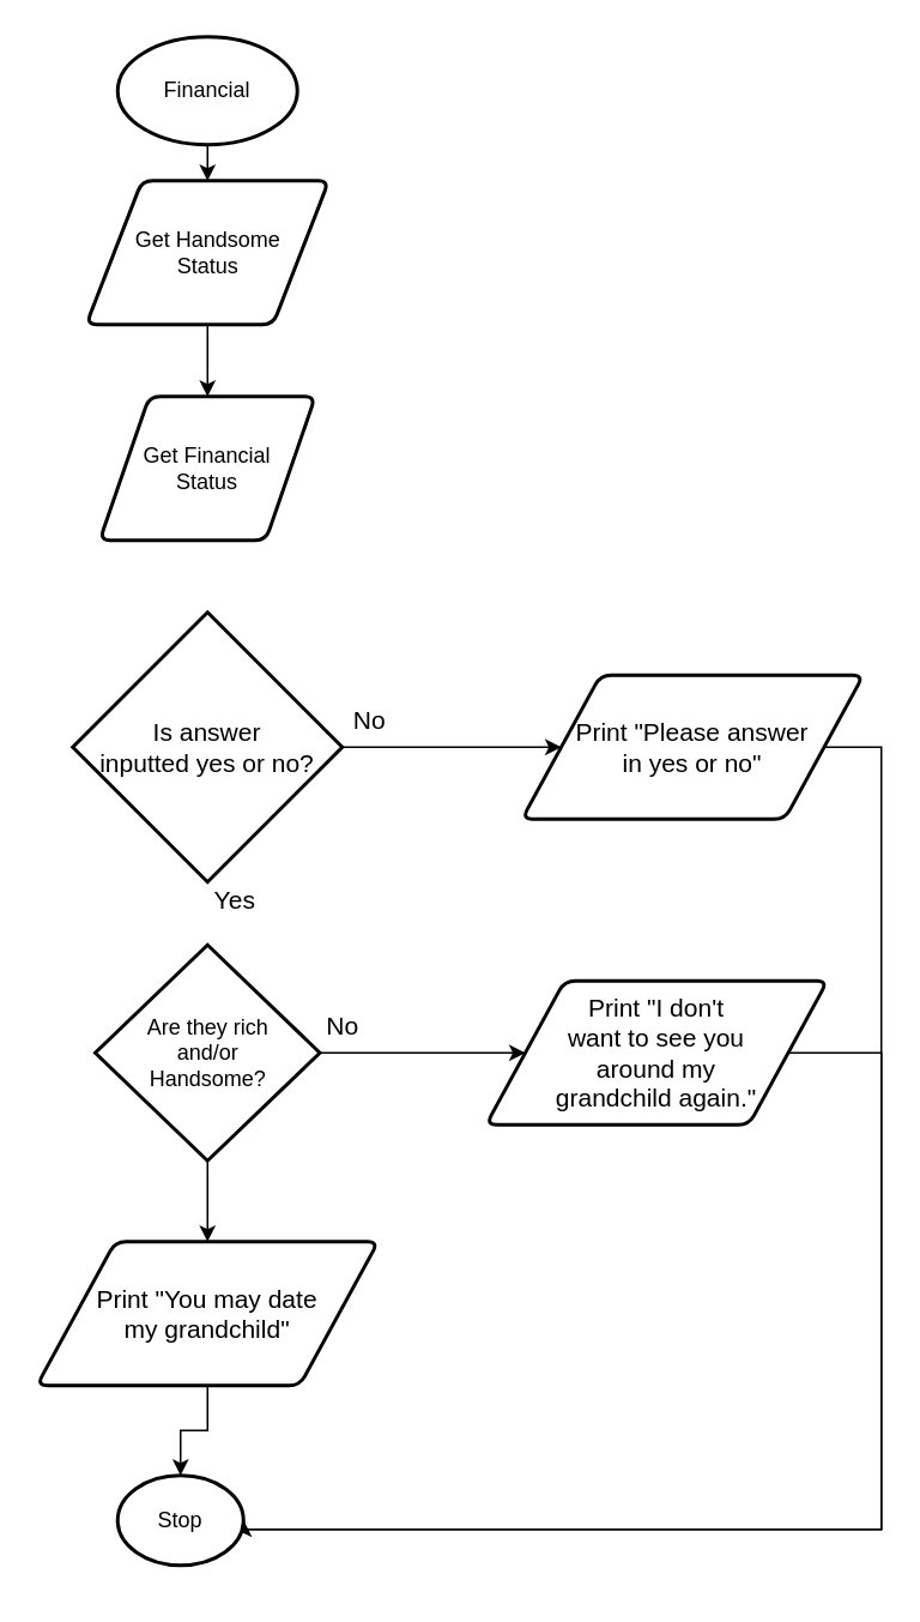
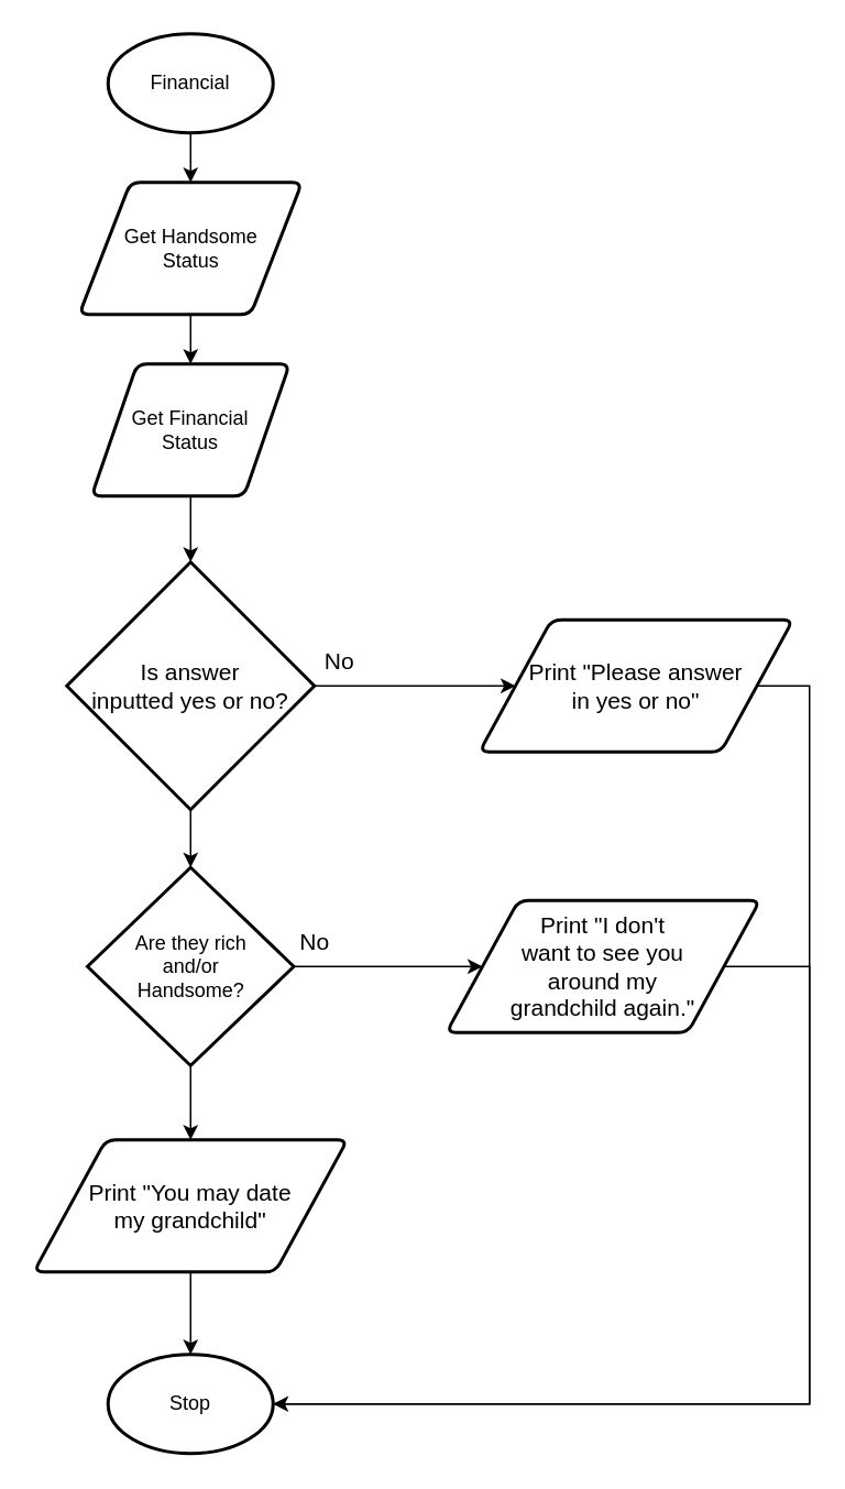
  <mxCell id="0" />
  <mxCell id="1" parent="0" />
  <mxCell id="2" style="edgeStyle=orthogonalEdgeStyle;html=1;entryX=0.5;entryY=0;entryDx=0;entryDy=0;" parent="1" source="3" target="5" edge="1"><mxGeometry relative="1" as="geometry" /></mxCell>
  <mxCell id="3" value="Financial" style="strokeWidth=2;html=1;shape=mxgraph.flowchart.start_1;whiteSpace=wrap;" parent="1" vertex="1"><mxGeometry x="65" y="20" width="100" height="60" as="geometry" /></mxCell>
  <mxCell id="4" style="edgeStyle=none;html=1;entryX=0.5;entryY=0;entryDx=0;entryDy=0;" edge="1" parent="1" source="5" target="7"><mxGeometry relative="1" as="geometry" /></mxCell>
- <mxCell id="5" value="Get Handsome&lt;br&gt;Status" style="shape=parallelogram;html=1;strokeWidth=2;perimeter=parallelogramPerimeter;whiteSpace=wrap;rounded=1;arcSize=12;size=0.23;" parent="1" vertex="1"><mxGeometry x="47.5" y="100" width="135" height="80" as="geometry" /></mxCell>
+ <mxCell id="5" value="Get Handsome&lt;br&gt;Status" style="shape=parallelogram;html=1;strokeWidth=2;perimeter=parallelogramPerimeter;whiteSpace=wrap;rounded=1;arcSize=12;size=0.23;" parent="1" vertex="1"><mxGeometry x="47.5" y="110" width="135" height="80" as="geometry" /></mxCell>
+ <mxCell id="6" style="edgeStyle=orthogonalEdgeStyle;rounded=0;html=1;entryX=0.5;entryY=0;entryDx=0;entryDy=0;entryPerimeter=0;fontSize=14;" edge="1" parent="1" source="7" target="16"><mxGeometry relative="1" as="geometry" /></mxCell>
  <mxCell id="7" value="Get Financial&lt;br&gt;Status" style="shape=parallelogram;html=1;strokeWidth=2;perimeter=parallelogramPerimeter;whiteSpace=wrap;rounded=1;arcSize=12;size=0.23;" vertex="1" parent="1"><mxGeometry x="55" y="220" width="120" height="80" as="geometry" /></mxCell>
  <mxCell id="8" style="edgeStyle=orthogonalEdgeStyle;rounded=0;html=1;fontSize=14;" edge="1" parent="1" source="10" target="12"><mxGeometry relative="1" as="geometry" /></mxCell>
  <mxCell id="9" style="edgeStyle=orthogonalEdgeStyle;rounded=0;html=1;entryX=0.5;entryY=0;entryDx=0;entryDy=0;fontSize=14;" edge="1" parent="1" source="10" target="22"><mxGeometry relative="1" as="geometry" /></mxCell>
  <mxCell id="10" value="Are they rich&lt;br&gt;and/or&lt;br&gt;Handsome?" style="strokeWidth=2;html=1;shape=mxgraph.flowchart.decision;whiteSpace=wrap;" vertex="1" parent="1"><mxGeometry x="52.5" y="525" width="125" height="120" as="geometry" /></mxCell>
  <mxCell id="11" style="edgeStyle=orthogonalEdgeStyle;rounded=0;html=1;entryX=1;entryY=0.5;entryDx=0;entryDy=0;entryPerimeter=0;fontSize=14;" edge="1" parent="1" source="12" target="23"><mxGeometry relative="1" as="geometry"><Array as="points"><mxPoint x="490" y="585" /><mxPoint x="490" y="850" /></Array></mxGeometry></mxCell>
  <mxCell id="12" value="Print &quot;I don't&lt;br&gt;want to see you&lt;br&gt;around my &lt;br&gt;grandchild again.&quot;" style="shape=parallelogram;html=1;strokeWidth=2;perimeter=parallelogramPerimeter;whiteSpace=wrap;rounded=1;arcSize=12;size=0.23;fontSize=14;" vertex="1" parent="1"><mxGeometry x="270" y="545" width="190" height="80" as="geometry" /></mxCell>
  <mxCell id="13" value="No" style="text;html=1;align=center;verticalAlign=middle;resizable=0;points=[];autosize=1;strokeColor=none;fillColor=none;fontSize=14;" vertex="1" parent="1"><mxGeometry x="190" y="390" width="30" height="20" as="geometry" /></mxCell>
+ <mxCell id="14" style="edgeStyle=orthogonalEdgeStyle;rounded=0;html=1;entryX=0.5;entryY=0;entryDx=0;entryDy=0;entryPerimeter=0;fontSize=14;" edge="1" parent="1" source="16" target="10"><mxGeometry relative="1" as="geometry" /></mxCell>
  <mxCell id="15" style="edgeStyle=orthogonalEdgeStyle;rounded=0;html=1;entryX=0;entryY=0.5;entryDx=0;entryDy=0;fontSize=14;" edge="1" parent="1" source="16" target="19"><mxGeometry relative="1" as="geometry" /></mxCell>
  <mxCell id="16" value="Is answer&lt;br&gt;inputted yes or no?" style="strokeWidth=2;html=1;shape=mxgraph.flowchart.decision;whiteSpace=wrap;fontSize=14;" vertex="1" parent="1"><mxGeometry x="40" y="340" width="150" height="150" as="geometry" /></mxCell>
- <mxCell id="17" value="Yes" style="text;html=1;align=center;verticalAlign=middle;resizable=0;points=[];autosize=1;strokeColor=none;fillColor=none;fontSize=14;" vertex="1" parent="1"><mxGeometry x="110" y="490" width="40" height="20" as="geometry" /></mxCell>
  <mxCell id="18" style="edgeStyle=orthogonalEdgeStyle;rounded=0;html=1;entryX=1;entryY=0.5;entryDx=0;entryDy=0;entryPerimeter=0;fontSize=14;" edge="1" parent="1" source="19" target="23"><mxGeometry relative="1" as="geometry"><Array as="points"><mxPoint x="490" y="415" /><mxPoint x="490" y="850" /></Array></mxGeometry></mxCell>
  <mxCell id="19" value="Print &quot;Please answer&lt;br&gt;in yes or no&quot;" style="shape=parallelogram;html=1;strokeWidth=2;perimeter=parallelogramPerimeter;whiteSpace=wrap;rounded=1;arcSize=12;size=0.23;fontSize=14;" vertex="1" parent="1"><mxGeometry x="290" y="375" width="190" height="80" as="geometry" /></mxCell>
  <mxCell id="20" value="No" style="text;html=1;align=center;verticalAlign=middle;resizable=0;points=[];autosize=1;strokeColor=none;fillColor=none;fontSize=14;" vertex="1" parent="1"><mxGeometry x="175" y="560" width="30" height="20" as="geometry" /></mxCell>
  <mxCell id="21" style="edgeStyle=orthogonalEdgeStyle;rounded=0;html=1;entryX=0.5;entryY=0;entryDx=0;entryDy=0;entryPerimeter=0;fontSize=14;" edge="1" parent="1" source="22" target="23"><mxGeometry relative="1" as="geometry" /></mxCell>
  <mxCell id="22" value="Print &quot;You may date&lt;br&gt;my grandchild&quot;" style="shape=parallelogram;html=1;strokeWidth=2;perimeter=parallelogramPerimeter;whiteSpace=wrap;rounded=1;arcSize=12;size=0.23;fontSize=14;" vertex="1" parent="1"><mxGeometry x="20" y="690" width="190" height="80" as="geometry" /></mxCell>
- <mxCell id="23" value="Stop" style="strokeWidth=2;html=1;shape=mxgraph.flowchart.start_1;whiteSpace=wrap;" vertex="1" parent="1"><mxGeometry x="65" y="820" width="70" height="50" as="geometry" /></mxCell>
+ <mxCell id="23" value="Stop" style="strokeWidth=2;html=1;shape=mxgraph.flowchart.start_1;whiteSpace=wrap;" vertex="1" parent="1"><mxGeometry x="65" y="820" width="100" height="60" as="geometry" /></mxCell>
